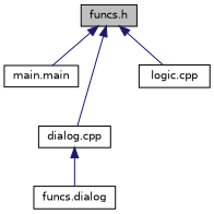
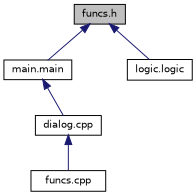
  digraph {
    node [color=black fillcolor=white fontname=Helvetica fontsize=10 shape=record style=filled]
    edge [color=midnightblue dir=back fontname=Helvetica fontsize=10 labelfontname=Helvetica labelfontsize=10 style=solid]
    n1 [fillcolor=grey75 fontcolor=black height=0.2 label="funcs.h" width=0.4]
    n2 [height=0.2 label="main.main" width=0.4]
    n3 [height=0.2 label="dialog.cpp" width=0.4]
-   n4 [height=0.2 label="logic.cpp" width=0.4]
-   n5 [height=0.2 label="funcs.dialog" width=0.4]
+   n4 [height=0.2 label="logic.logic" width=0.4]
+   n5 [height=0.2 label="funcs.cpp" width=0.4]
    n1 -> n2
-   n1 -> n3
+   n2 -> n3
    n1 -> n4
    n3 -> n5
  }
